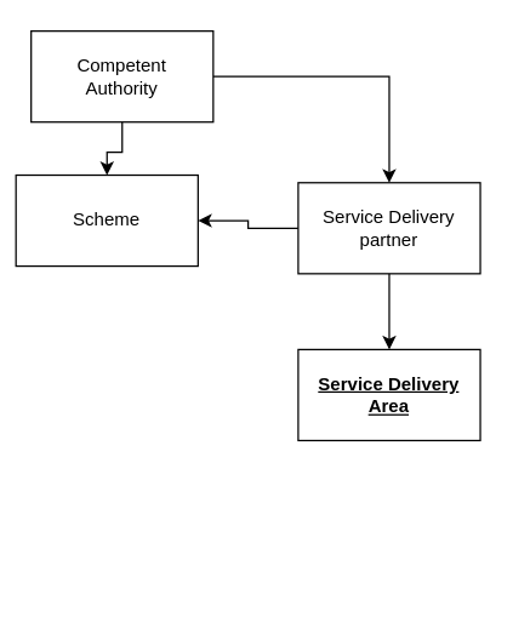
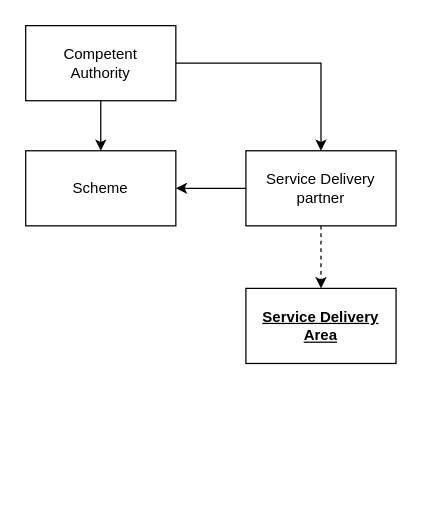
  <mxCell id="0" />
  <mxCell id="1" parent="0" />
- <mxCell id="2" value="Scheme" style="rounded=0;whiteSpace=wrap;html=1;" parent="1" vertex="1"><mxGeometry x="10" y="115" width="120" height="60" as="geometry" /></mxCell>
- <mxCell id="3" value="" style="edgeStyle=orthogonalEdgeStyle;rounded=0;orthogonalLoop=1;jettySize=auto;html=1;" edge="1" parent="1" source="5" target="10"><mxGeometry relative="1" as="geometry" /></mxCell>
+ <mxCell id="2" value="Scheme" style="rounded=0;whiteSpace=wrap;html=1;" parent="1" vertex="1"><mxGeometry x="20" y="120" width="120" height="60" as="geometry" /></mxCell>
+ <mxCell id="3" value="" style="edgeStyle=orthogonalEdgeStyle;rounded=0;orthogonalLoop=1;jettySize=auto;html=1;dashed=1;" edge="1" parent="1" source="5" target="10"><mxGeometry relative="1" as="geometry" /></mxCell>
  <mxCell id="4" value="" style="edgeStyle=orthogonalEdgeStyle;rounded=0;orthogonalLoop=1;jettySize=auto;html=1;" edge="1" parent="1" source="5" target="2"><mxGeometry relative="1" as="geometry" /></mxCell>
  <mxCell id="5" value="Service Delivery partner" style="rounded=0;whiteSpace=wrap;html=1;" parent="1" vertex="1"><mxGeometry x="196" y="120" width="120" height="60" as="geometry" /></mxCell>
  <mxCell id="6" value="" style="edgeStyle=orthogonalEdgeStyle;rounded=0;orthogonalLoop=1;jettySize=auto;html=1;" edge="1" parent="1" source="8" target="2"><mxGeometry relative="1" as="geometry" /></mxCell>
  <mxCell id="7" style="edgeStyle=orthogonalEdgeStyle;rounded=0;orthogonalLoop=1;jettySize=auto;html=1;exitX=1;exitY=0.5;exitDx=0;exitDy=0;entryX=0.5;entryY=0;entryDx=0;entryDy=0;" edge="1" parent="1" source="8" target="5"><mxGeometry relative="1" as="geometry" /></mxCell>
  <mxCell id="8" value="Competent&lt;br&gt;Authority" style="rounded=0;whiteSpace=wrap;html=1;" parent="1" vertex="1"><mxGeometry x="20" y="20" width="120" height="60" as="geometry" /></mxCell>
  <mxCell id="9" style="edgeStyle=none;rounded=0;orthogonalLoop=1;jettySize=auto;html=1;entryX=1;entryY=0.5;entryDx=0;entryDy=0;" parent="1" edge="1"><mxGeometry relative="1" as="geometry"><mxPoint x="146" y="400" as="sourcePoint" /><mxPoint x="146" y="400" as="targetPoint" /></mxGeometry></mxCell>
  <mxCell id="10" value="&lt;b&gt;&lt;u&gt;Service Delivery &lt;br&gt;Area&lt;/u&gt;&lt;/b&gt;" style="rounded=0;whiteSpace=wrap;html=1;" parent="1" vertex="1"><mxGeometry x="196" y="230" width="120" height="60" as="geometry" /></mxCell>
